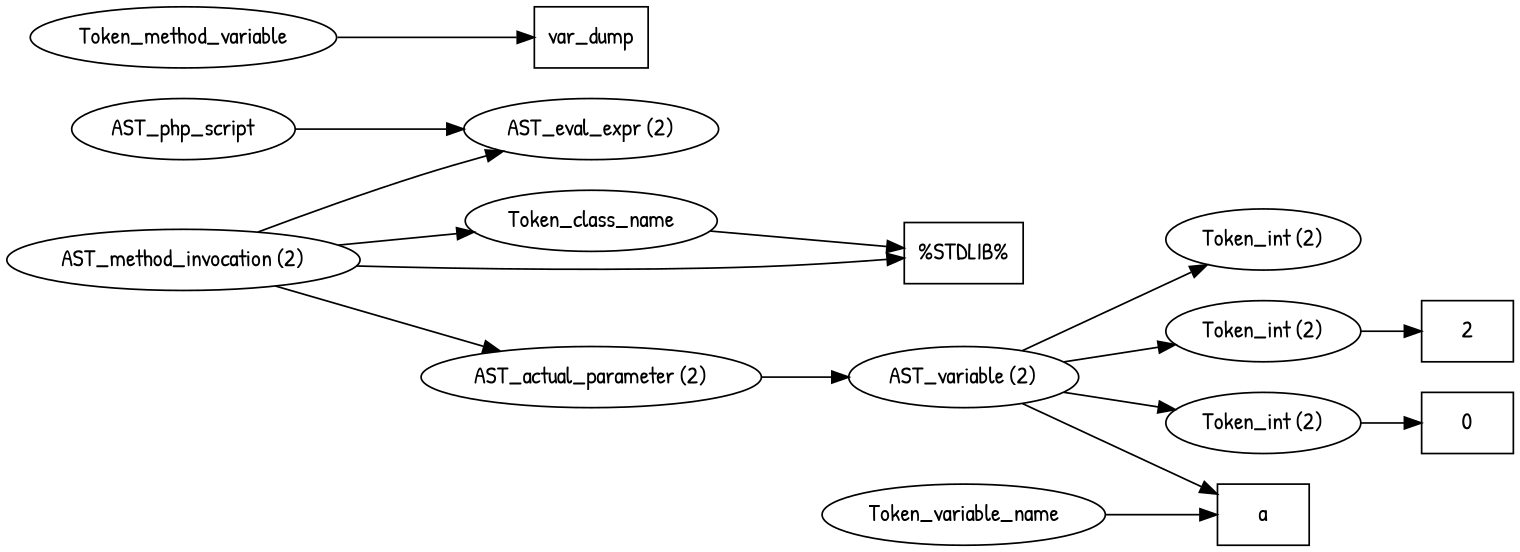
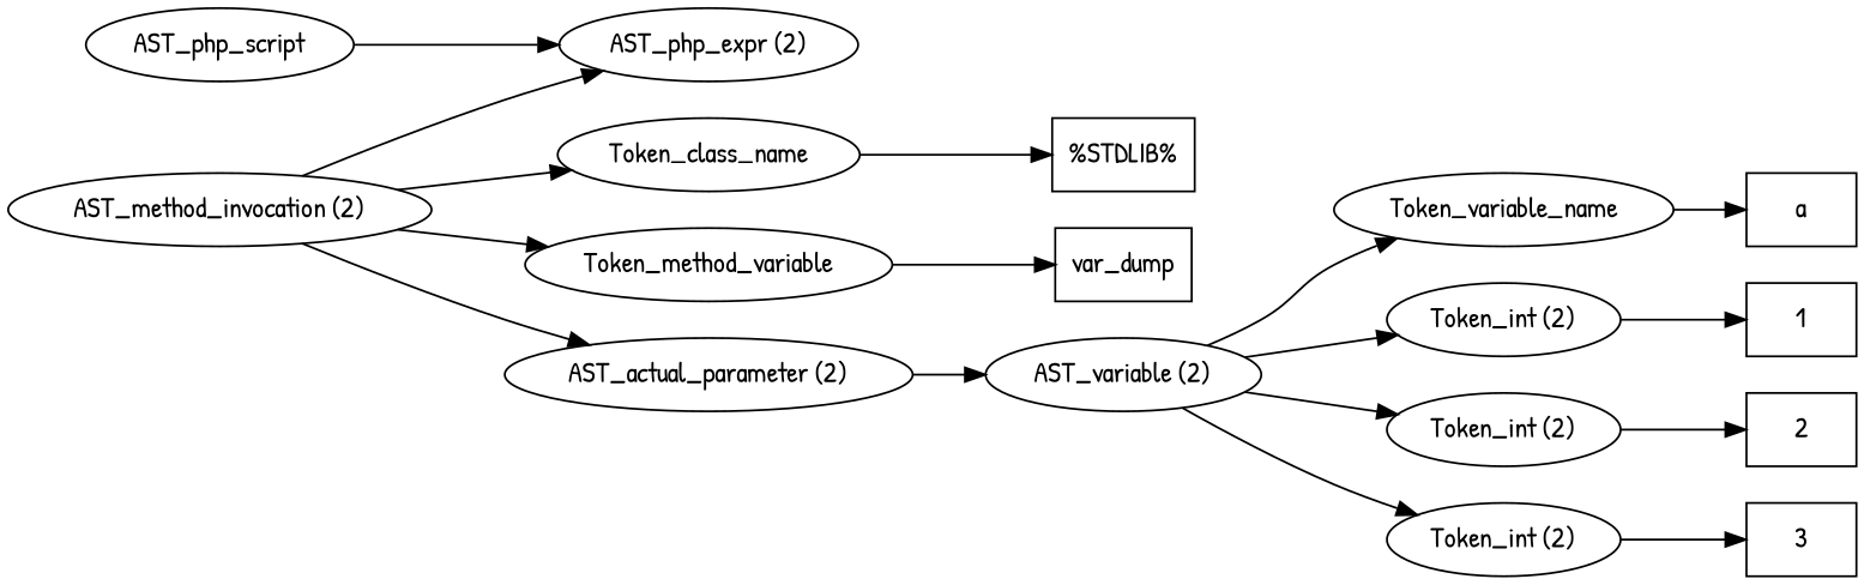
  digraph {
    fontname="Patrick Hand"
    rankdir=LR
    node [fontname="Patrick Hand"]
    edge [fontname="Patrick Hand"]
    n1 [label=AST_php_script]
-   n2 [label="AST_eval_expr (2)"]
+   n2 [label="AST_php_expr (2)"]
    n3 [label="AST_method_invocation (2)"]
    n4 [label=Token_class_name]
    n5 [label=Token_method_variable]
    n6 [label="AST_actual_parameter (2)"]
    n7 [label="%STDLIB%" shape=box]
    n8 [label=var_dump shape=box]
    n9 [label="AST_variable (2)"]
    n10 [label=Token_variable_name]
    n11 [label="Token_int (2)"]
    n12 [label="Token_int (2)"]
    n13 [label="Token_int (2)"]
    n14 [label=a shape=box]
+   n15 [label=1 shape=box]
    n16 [label=2 shape=box]
-   n17 [label=0 shape=box]
+   n17 [label=3 shape=box]
    n1 -> n2
    n3 -> n2
    n3 -> n4
-   n3 -> n7
+   n3 -> n5
    n3 -> n6
    n4 -> n7
    n5 -> n8
    n6 -> n9
-   n9 -> n14
+   n9 -> n10
    n9 -> n11
    n9 -> n12
    n9 -> n13
    n10 -> n14
+   n11 -> n15
    n12 -> n16
    n13 -> n17
  }
